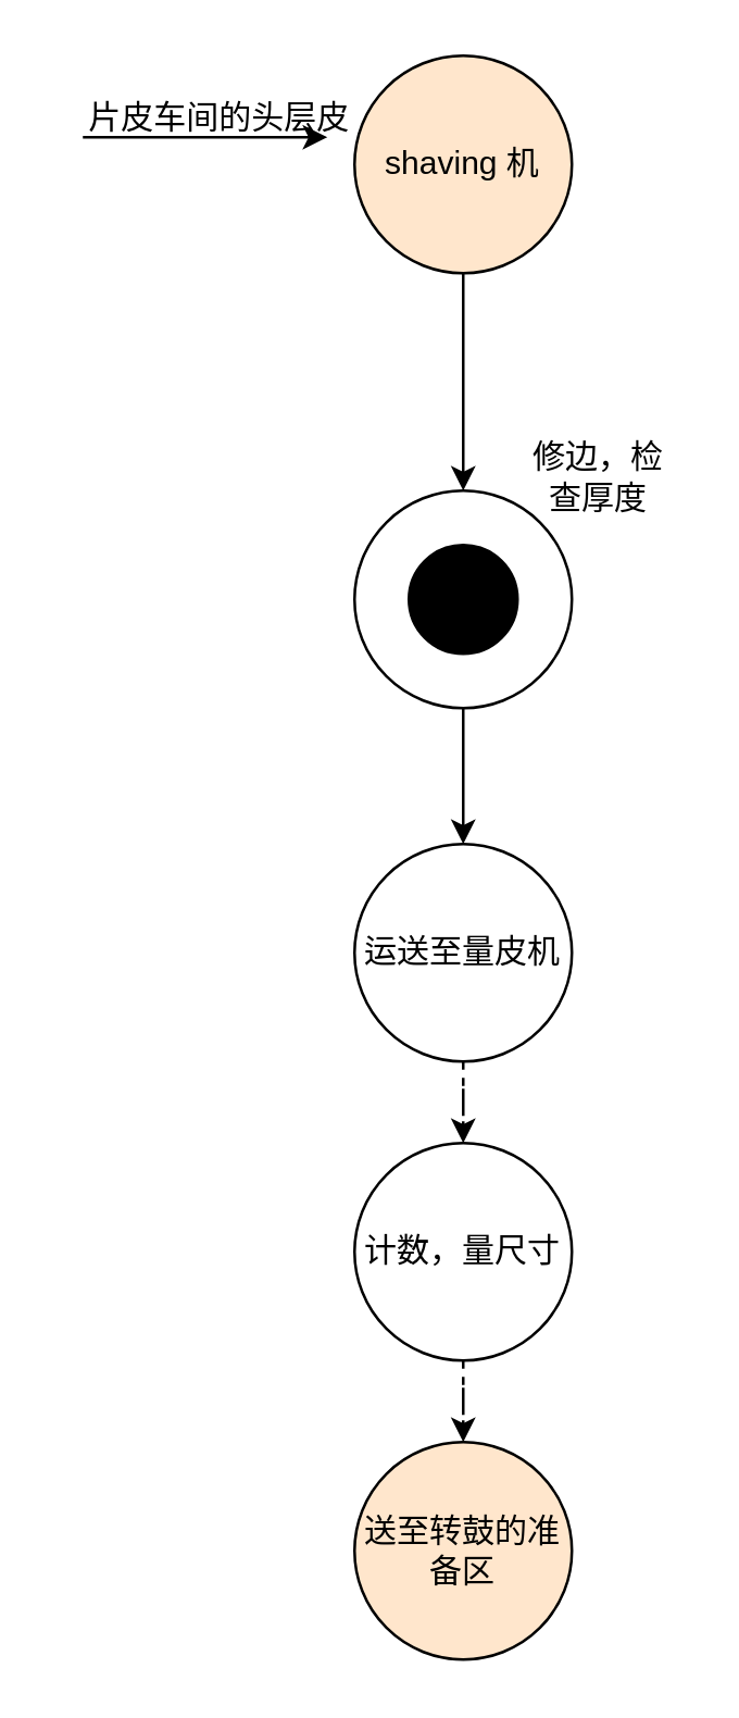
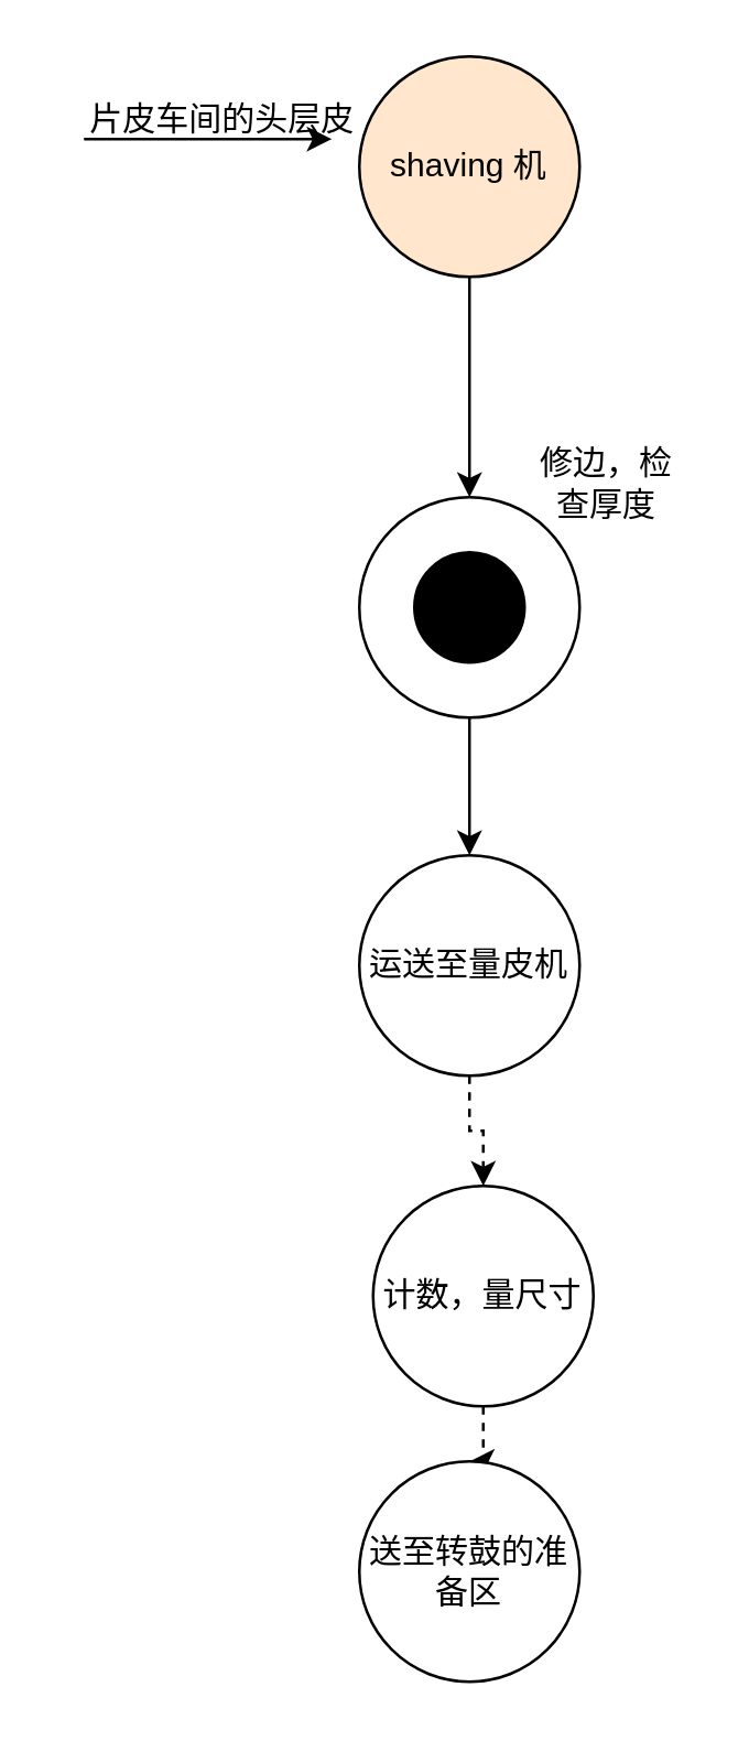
  <mxCell id="0" />
  <mxCell id="1" parent="0" />
  <mxCell id="2" value="" style="endArrow=classic;html=1;rounded=0;" edge="1" parent="1"><mxGeometry width="50" height="50" relative="1" as="geometry"><mxPoint x="30" y="50" as="sourcePoint" /><mxPoint x="120" y="50" as="targetPoint" /></mxGeometry></mxCell>
  <mxCell id="3" value="片皮车间的头层皮" style="text;html=1;align=center;verticalAlign=middle;resizable=0;points=[];autosize=1;strokeColor=none;fillColor=none;" vertex="1" parent="1"><mxGeometry x="20" y="28" width="120" height="30" as="geometry" /></mxCell>
  <mxCell id="4" value="" style="edgeStyle=orthogonalEdgeStyle;rounded=0;orthogonalLoop=1;jettySize=auto;html=1;" edge="1" parent="1" source="5" target="7"><mxGeometry relative="1" as="geometry" /></mxCell>
  <mxCell id="5" value="shaving 机" style="ellipse;whiteSpace=wrap;html=1;aspect=fixed;fillColor=#ffe6cc;" vertex="1" parent="1"><mxGeometry x="130" y="20" width="80" height="80" as="geometry" /></mxCell>
  <mxCell id="6" value="" style="edgeStyle=orthogonalEdgeStyle;rounded=0;orthogonalLoop=1;jettySize=auto;html=1;" edge="1" parent="1" source="7" target="11"><mxGeometry relative="1" as="geometry" /></mxCell>
  <mxCell id="7" value="" style="ellipse;whiteSpace=wrap;html=1;aspect=fixed;" vertex="1" parent="1"><mxGeometry x="130" y="180" width="80" height="80" as="geometry" /></mxCell>
  <mxCell id="8" value="" style="ellipse;whiteSpace=wrap;html=1;aspect=fixed;fillColor=#000000;" vertex="1" parent="1"><mxGeometry x="150" y="200" width="40" height="40" as="geometry" /></mxCell>
  <mxCell id="9" value="修边，检查厚度" style="text;html=1;align=center;verticalAlign=middle;whiteSpace=wrap;rounded=0;" vertex="1" parent="1"><mxGeometry x="190" y="160" width="60" height="30" as="geometry" /></mxCell>
  <mxCell id="10" value="" style="edgeStyle=orthogonalEdgeStyle;rounded=0;orthogonalLoop=1;jettySize=auto;html=1;dashed=1;" edge="1" parent="1" source="11" target="13"><mxGeometry relative="1" as="geometry" /></mxCell>
  <mxCell id="11" value="运送至量皮机" style="ellipse;whiteSpace=wrap;html=1;aspect=fixed;" vertex="1" parent="1"><mxGeometry x="130" y="310" width="80" height="80" as="geometry" /></mxCell>
  <mxCell id="12" value="" style="edgeStyle=orthogonalEdgeStyle;rounded=0;orthogonalLoop=1;jettySize=auto;html=1;dashed=1;" edge="1" parent="1" source="13" target="14"><mxGeometry relative="1" as="geometry" /></mxCell>
- <mxCell id="13" value="计数，量尺寸" style="ellipse;whiteSpace=wrap;html=1;aspect=fixed;" vertex="1" parent="1"><mxGeometry x="130" y="420" width="80" height="80" as="geometry" /></mxCell>
- <mxCell id="14" value="送至转鼓的准备区" style="ellipse;whiteSpace=wrap;html=1;aspect=fixed;fillColor=#ffe6cc;" vertex="1" parent="1"><mxGeometry x="130" y="530" width="80" height="80" as="geometry" /></mxCell>
+ <mxCell id="13" value="计数，量尺寸" style="ellipse;whiteSpace=wrap;html=1;aspect=fixed;" vertex="1" parent="1"><mxGeometry x="135" y="430" width="80" height="80" as="geometry" /></mxCell>
+ <mxCell id="14" value="送至转鼓的准备区" style="ellipse;whiteSpace=wrap;html=1;aspect=fixed;" vertex="1" parent="1"><mxGeometry x="130" y="530" width="80" height="80" as="geometry" /></mxCell>
